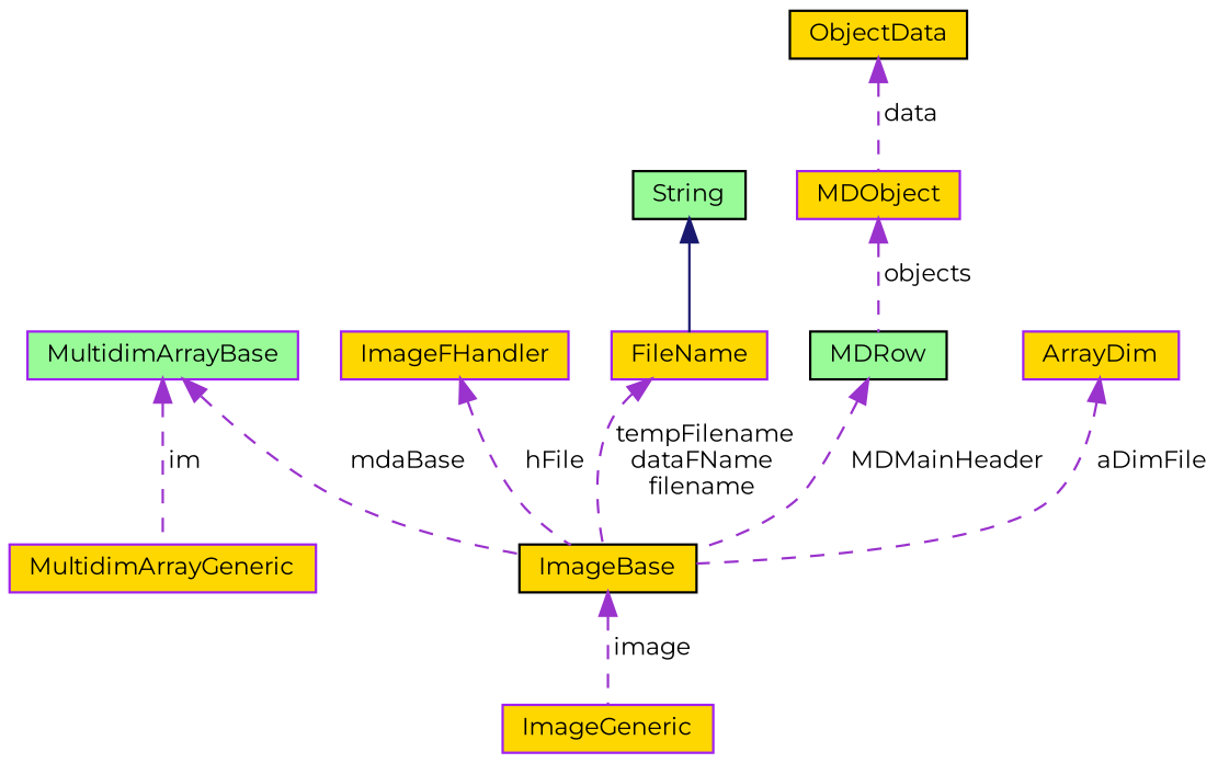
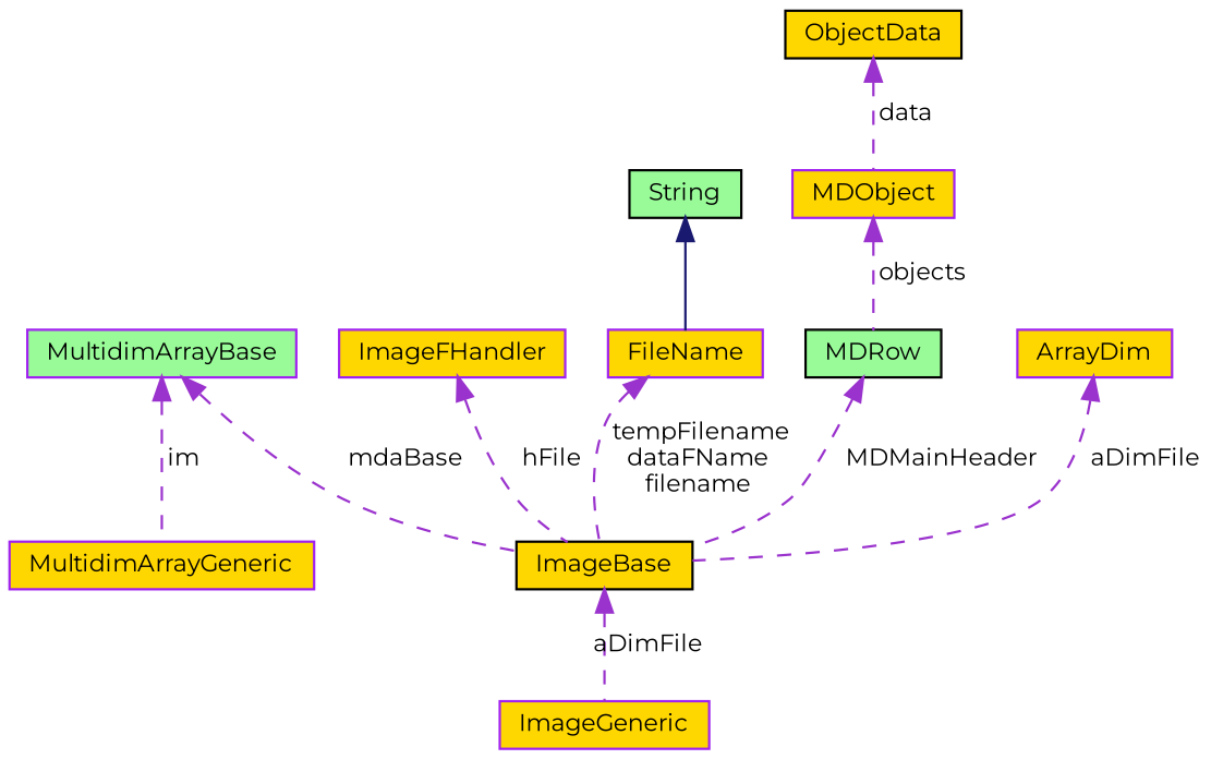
  digraph {
    fontname=Montserrat
    node [color=purple fillcolor=gold fontname=Montserrat fontsize=10 shape=record style=filled]
    edge [color=darkorchid3 dir=back fontname=Montserrat fontsize=10 labelfontname=Helvetica labelfontsize=10 style=dashed]
    n1 [fontcolor=black height=0.2 label=ImageGeneric width=0.4]
    n2 [color=black height=0.2 label=ImageBase width=0.4]
    n3 [fillcolor=palegreen height=0.2 label=MultidimArrayBase width=0.4]
    n4 [height=0.2 label=MultidimArrayGeneric width=0.4]
    n5 [height=0.2 label=ImageFHandler width=0.4]
    n6 [height=0.2 label=FileName width=0.4]
    n7 [color=black fillcolor=palegreen height=0.2 label=String width=0.4]
    n8 [color=black fillcolor=palegreen height=0.2 label=MDRow width=0.4]
    n9 [height=0.2 label=MDObject width=0.4]
    n10 [color=black height=0.2 label=ObjectData width=0.4]
    n11 [height=0.2 label=ArrayDim width=0.4]
-   n2 -> n1 [label=" image"]
+   n2 -> n1 [label=" aDimFile"]
    n3 -> n2 [label=" mdaBase"]
    n3 -> n4 [label=" im"]
    n5 -> n2 [label=" hFile"]
    n6 -> n2 [label=" tempFilename\ndataFName\nfilename"]
    n7 -> n6 [color=midnightblue style=solid]
    n8 -> n2 [label=" MDMainHeader"]
    n9 -> n8 [label=" objects"]
    n10 -> n9 [label=" data"]
    n11 -> n2 [label=" aDimFile"]
  }
